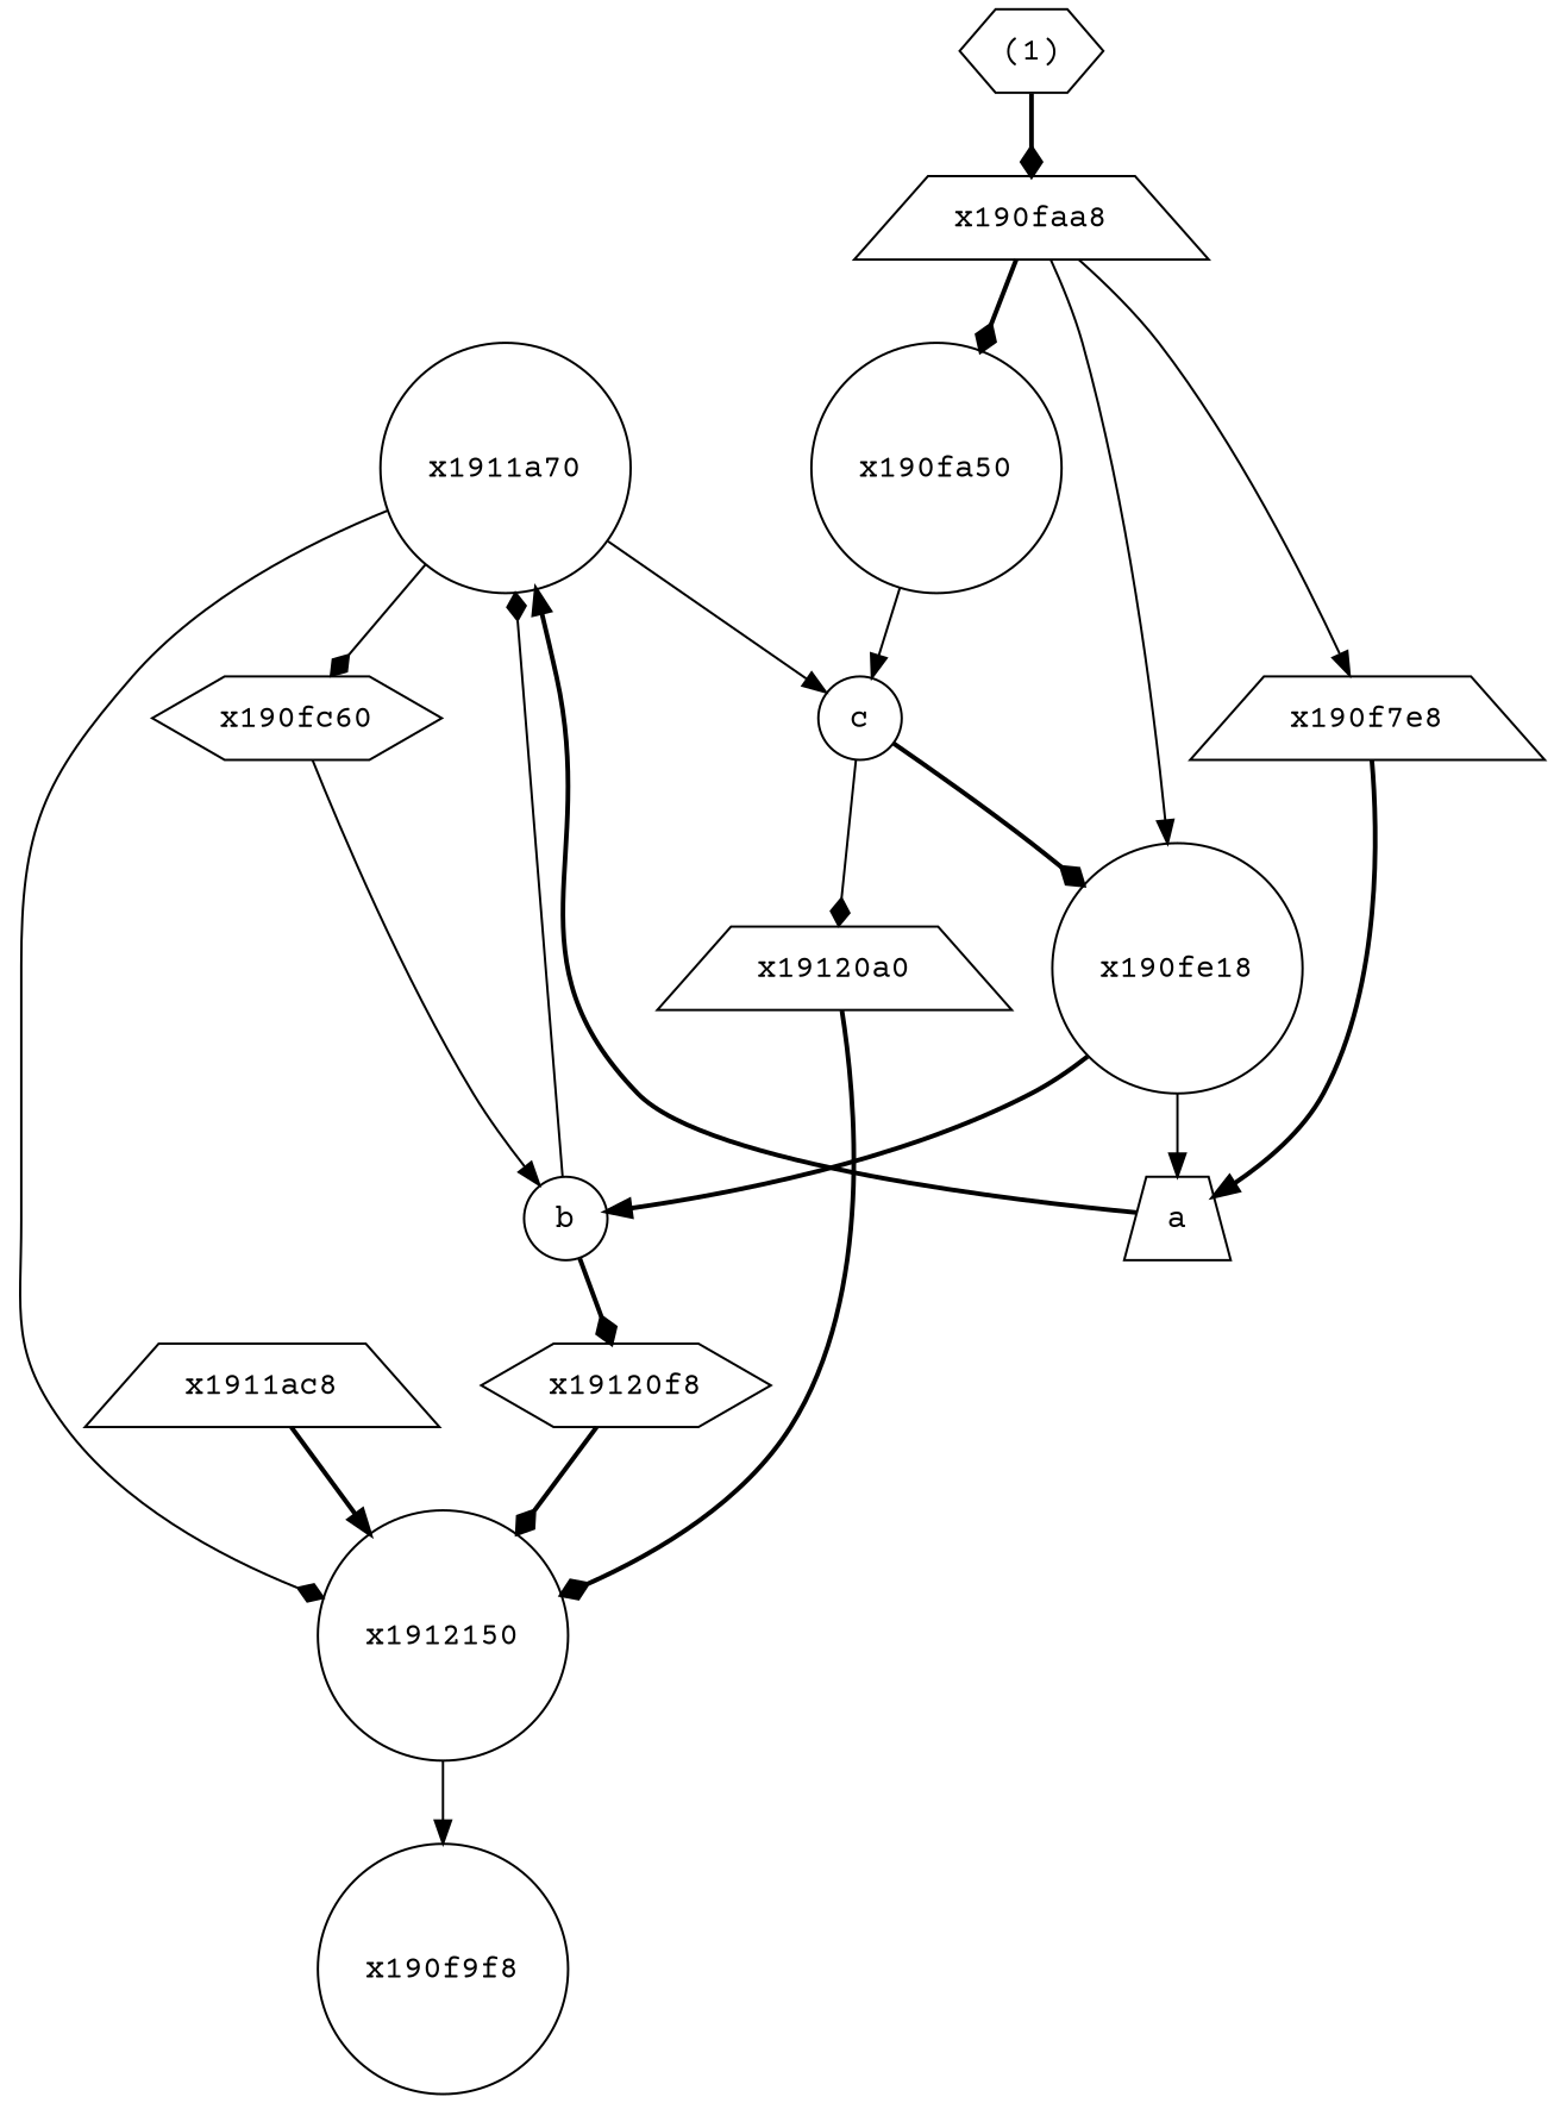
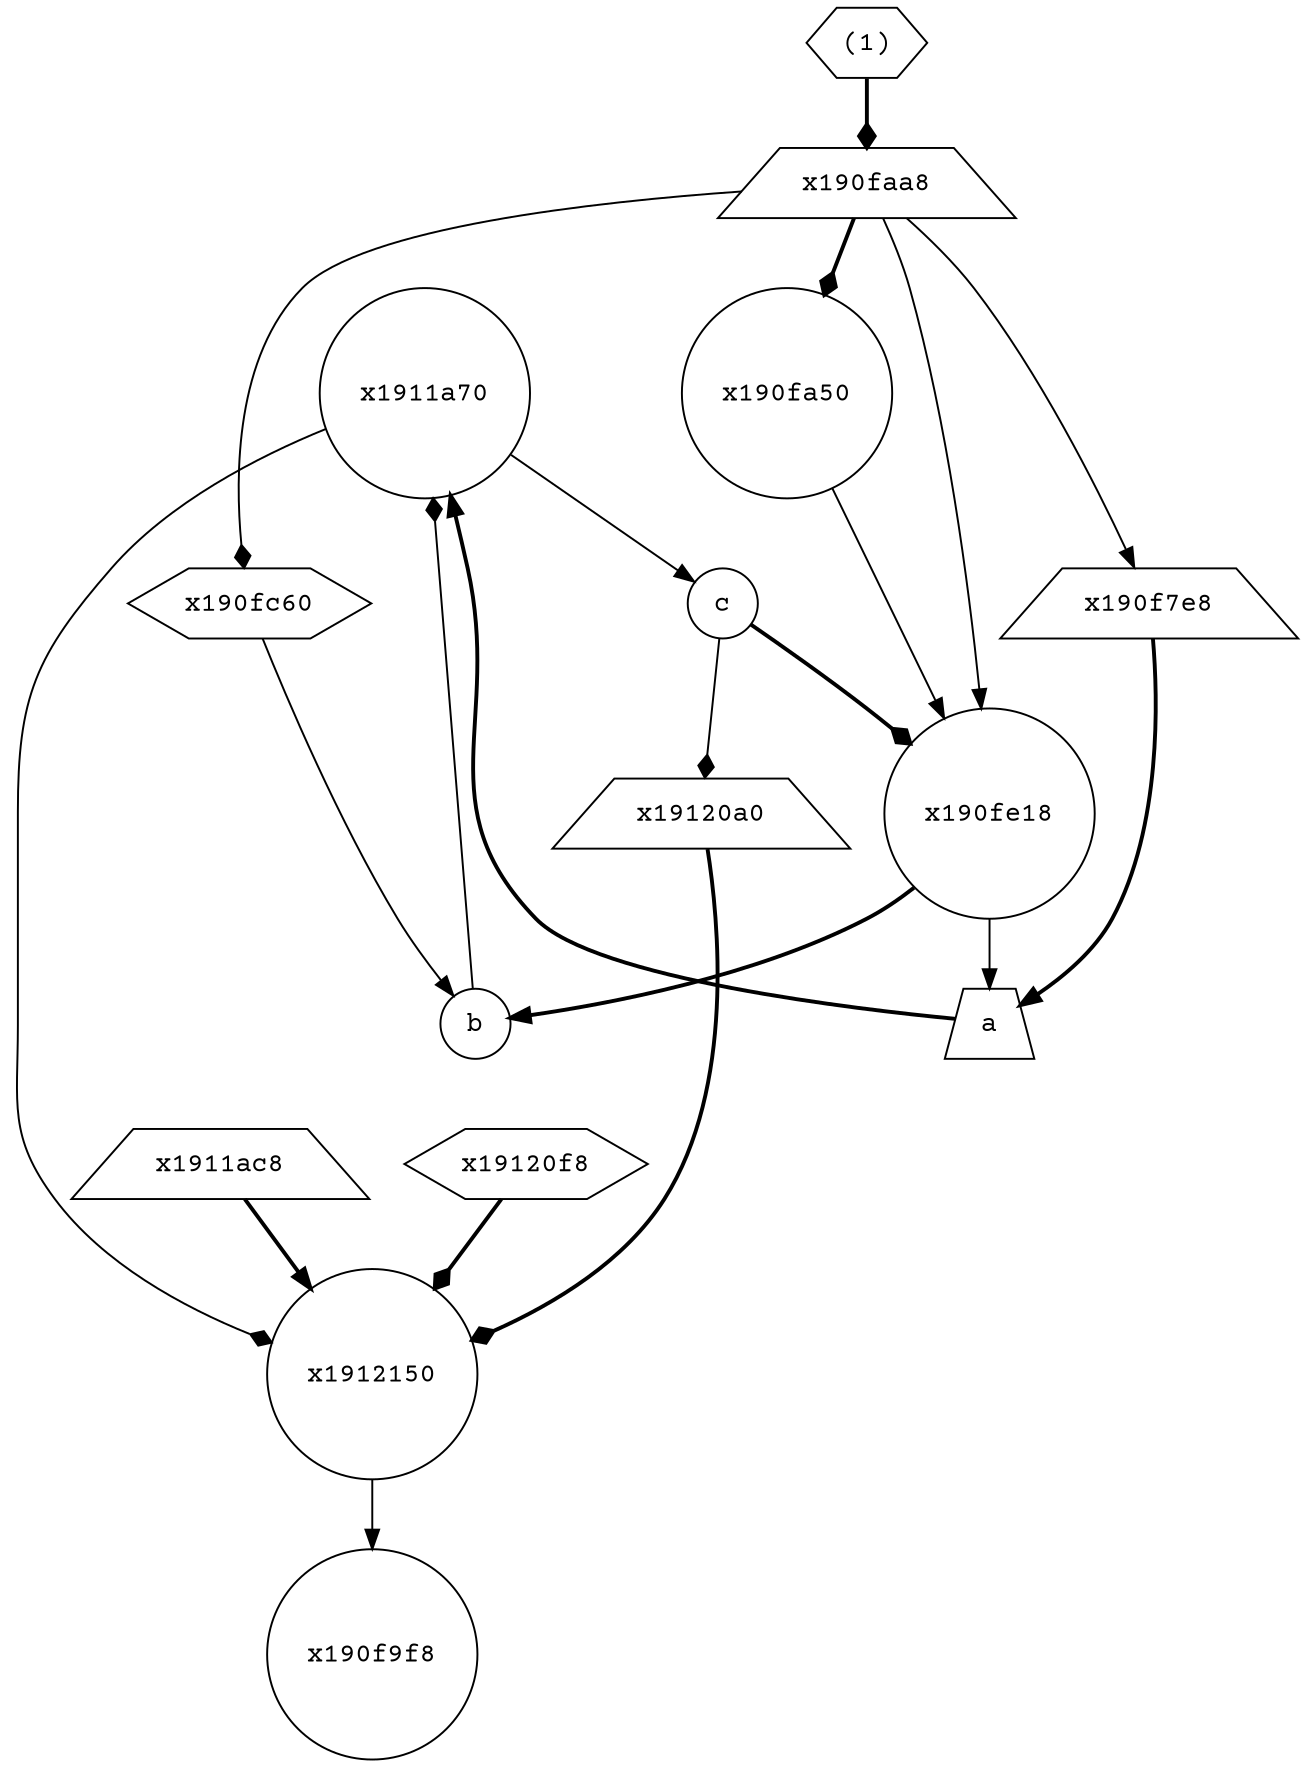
  digraph {
    fontname="Courier Prime"
    node [fontname="Courier Prime" shape=circle]
    edge [arrowhead=normal fontname="Courier Prime" style=solid]
    x1912150 [width=0.5]
    x190f9f8 [width=0.5]
    n3 [label=a shape=trapezium width=0.5]
    x1911a70 [width=0.5]
    x1911ac8 [shape=trapezium width=0.5]
    n6 [label=c width=0.5]
    n7 [label=b width=0.5]
    x19120f8 [shape=hexagon width=0.5]
    x19120a0 [shape=trapezium width=0.5]
    x190fe18 [width=0.5]
    x190f7e8 [shape=trapezium width=0.5]
    x190fc60 [shape=hexagon width=0.5]
    x190fa50 [width=0.5]
    n14 [label="(1)" shape=hexagon width=0.5]
    x190faa8 [shape=trapezium width=0.5]
    x1912150 -> x190f9f8
    n3 -> x1911a70 [style=bold]
    x1911a70 -> x1912150 [arrowhead=diamond]
    x1911a70 -> n6
    x1911ac8 -> x1912150 [style=bold]
    n6 -> x19120a0 [arrowhead=diamond]
    n6 -> x190fe18 [arrowhead=diamond style=bold]
    n7 -> x1911a70 [arrowhead=diamond]
-   n7 -> x19120f8 [arrowhead=diamond style=bold]
    x19120f8 -> x1912150 [arrowhead=diamond style=bold]
    x19120a0 -> x1912150 [arrowhead=diamond style=bold]
    x190fe18 -> n3
    x190fe18 -> n7 [style=bold]
    x190f7e8 -> n3 [style=bold]
    x190fc60 -> n7
-   x190fa50 -> n6
+   x190fa50 -> x190fe18
    n14 -> x190faa8 [arrowhead=diamond style=bold]
    x190faa8 -> x190fe18
    x190faa8 -> x190f7e8
-   x1911a70 -> x190fc60 [arrowhead=diamond]
+   x190faa8 -> x190fc60 [arrowhead=diamond]
    x190faa8 -> x190fa50 [arrowhead=diamond style=bold]
  }
